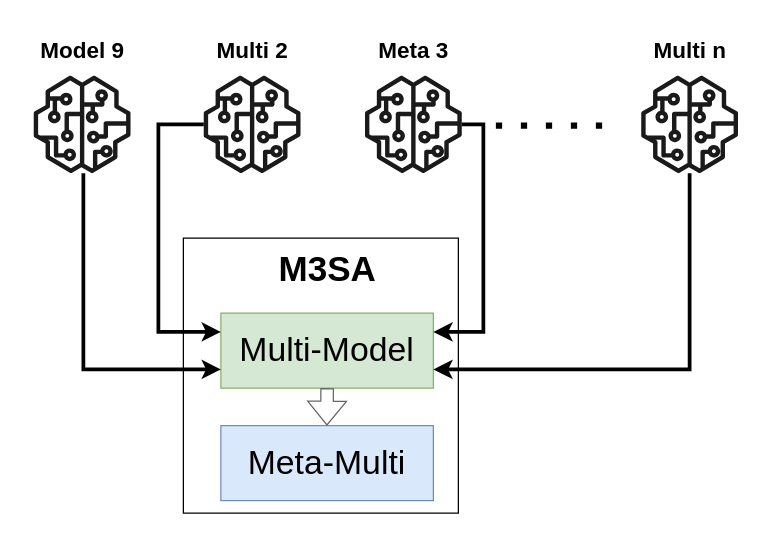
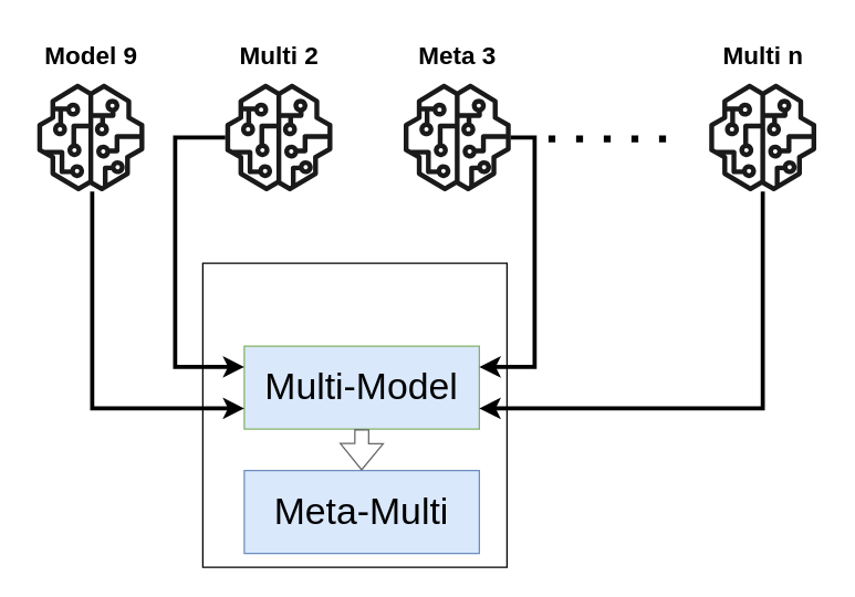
  <mxCell id="0" />
  <mxCell id="1" parent="0" />
  <mxCell id="2" value="" style="group" vertex="1" connectable="0" parent="1"><mxGeometry x="156" y="20" width="90" height="118" as="geometry" /></mxCell>
  <mxCell id="3" value="" style="sketch=0;outlineConnect=0;fontColor=#ffffff;fillColor=#1A1A1A;strokeColor=#006EAF;dashed=0;verticalLabelPosition=bottom;verticalAlign=top;align=center;html=1;fontSize=12;fontStyle=0;aspect=fixed;pointerEvents=1;shape=mxgraph.aws4.sagemaker_model;" vertex="1" parent="2"><mxGeometry x="6" y="40" width="78" height="78" as="geometry" /></mxCell>
  <mxCell id="4" value="&lt;font style=&quot;font-size: 18px;&quot;&gt;&lt;b&gt;Multi 2&lt;/b&gt;&lt;/font&gt;" style="text;html=1;align=center;verticalAlign=middle;resizable=0;points=[];autosize=1;strokeColor=none;fillColor=none;" vertex="1" parent="2"><mxGeometry width="90" height="40" as="geometry" /></mxCell>
  <mxCell id="5" value="" style="group" vertex="1" connectable="0" parent="1"><mxGeometry x="20" y="20" width="90" height="118" as="geometry" /></mxCell>
  <mxCell id="6" value="" style="sketch=0;outlineConnect=0;fontColor=#ffffff;fillColor=#1A1A1A;strokeColor=#2D7600;dashed=0;verticalLabelPosition=bottom;verticalAlign=top;align=center;html=1;fontSize=12;fontStyle=0;aspect=fixed;pointerEvents=1;shape=mxgraph.aws4.sagemaker_model;" vertex="1" parent="5"><mxGeometry x="6" y="40" width="78" height="78" as="geometry" /></mxCell>
  <mxCell id="7" value="&lt;font style=&quot;font-size: 18px;&quot;&gt;&lt;b&gt;Model 9&lt;/b&gt;&lt;/font&gt;" style="text;html=1;align=center;verticalAlign=middle;resizable=0;points=[];autosize=1;strokeColor=none;fillColor=none;" vertex="1" parent="5"><mxGeometry width="90" height="40" as="geometry" /></mxCell>
  <mxCell id="8" value="" style="group" vertex="1" connectable="0" parent="1"><mxGeometry x="285" y="20" width="90" height="118" as="geometry" /></mxCell>
  <mxCell id="9" value="" style="sketch=0;outlineConnect=0;fontColor=#ffffff;fillColor=#1A1A1A;strokeColor=#6F0000;dashed=0;verticalLabelPosition=bottom;verticalAlign=top;align=center;html=1;fontSize=12;fontStyle=0;aspect=fixed;pointerEvents=1;shape=mxgraph.aws4.sagemaker_model;" vertex="1" parent="8"><mxGeometry x="6" y="40" width="78" height="78" as="geometry" /></mxCell>
  <mxCell id="10" value="&lt;font style=&quot;font-size: 18px;&quot;&gt;&lt;b&gt;Meta 3&lt;/b&gt;&lt;/font&gt;" style="text;html=1;align=center;verticalAlign=middle;resizable=0;points=[];autosize=1;strokeColor=none;fillColor=none;" vertex="1" parent="8"><mxGeometry width="90" height="40" as="geometry" /></mxCell>
  <mxCell id="11" value="" style="endArrow=none;dashed=1;html=1;dashPattern=1 3;strokeWidth=5;rounded=0;" edge="1" parent="1"><mxGeometry width="50" height="50" relative="1" as="geometry"><mxPoint x="396" y="100" as="sourcePoint" /><mxPoint x="496" y="100" as="targetPoint" /></mxGeometry></mxCell>
  <mxCell id="12" value="" style="group" vertex="1" connectable="0" parent="1"><mxGeometry x="506" y="20" width="90" height="118" as="geometry" /></mxCell>
  <mxCell id="13" value="" style="sketch=0;outlineConnect=0;fontColor=#ffffff;fillColor=#1A1A1A;strokeColor=#3A5431;dashed=0;verticalLabelPosition=bottom;verticalAlign=top;align=center;html=1;fontSize=12;fontStyle=0;aspect=fixed;pointerEvents=1;shape=mxgraph.aws4.sagemaker_model;" vertex="1" parent="12"><mxGeometry x="6" y="40" width="78" height="78" as="geometry" /></mxCell>
  <mxCell id="14" value="&lt;b style=&quot;border-color: var(--border-color); font-size: 18px;&quot;&gt;Multi n&lt;/b&gt;" style="text;html=1;align=center;verticalAlign=middle;resizable=0;points=[];autosize=1;strokeColor=none;fillColor=none;" vertex="1" parent="12"><mxGeometry width="90" height="40" as="geometry" /></mxCell>
  <mxCell id="15" value="" style="rounded=0;whiteSpace=wrap;html=1;labelBackgroundColor=default;" vertex="1" parent="1"><mxGeometry x="146" y="190" width="220" height="220" as="geometry" /></mxCell>
- <mxCell id="16" value="&lt;b style=&quot;border-color: var(--border-color); font-size: 28px;&quot;&gt;M3SA&lt;/b&gt;" style="text;html=1;align=center;verticalAlign=middle;resizable=0;points=[];autosize=1;strokeColor=none;fillColor=none;strokeWidth=4;fontSize=28;" vertex="1" parent="1"><mxGeometry x="211" y="190" width="100" height="50" as="geometry" /></mxCell>
- <mxCell id="17" value="&lt;font style=&quot;font-size: 27px;&quot;&gt;Multi-Model&lt;/font&gt;" style="rounded=0;whiteSpace=wrap;html=1;fillColor=#d5e8d4;strokeColor=#82b366;" vertex="1" parent="1"><mxGeometry x="176" y="250" width="170" height="60" as="geometry" /></mxCell>
+ <mxCell id="17" value="&lt;font style=&quot;font-size: 27px;&quot;&gt;Multi-Model&lt;/font&gt;" style="rounded=0;whiteSpace=wrap;html=1;fillColor=#dae8fc;strokeColor=#82b366;" vertex="1" parent="1"><mxGeometry x="176" y="250" width="170" height="60" as="geometry" /></mxCell>
  <mxCell id="18" value="&lt;font style=&quot;font-size: 27px;&quot;&gt;Meta-Multi&lt;/font&gt;" style="rounded=0;whiteSpace=wrap;html=1;fillColor=#dae8fc;strokeColor=#6c8ebf;" vertex="1" parent="1"><mxGeometry x="176" y="340" width="170" height="60" as="geometry" /></mxCell>
  <mxCell id="19" style="edgeStyle=orthogonalEdgeStyle;rounded=0;orthogonalLoop=1;jettySize=auto;html=1;entryX=0;entryY=0.75;entryDx=0;entryDy=0;strokeWidth=3;" edge="1" parent="1" source="6" target="17"><mxGeometry relative="1" as="geometry"><mxPoint x="186" y="300" as="targetPoint" /><Array as="points"><mxPoint x="66" y="295" /></Array></mxGeometry></mxCell>
  <mxCell id="20" style="edgeStyle=orthogonalEdgeStyle;rounded=0;orthogonalLoop=1;jettySize=auto;html=1;entryX=0;entryY=0.25;entryDx=0;entryDy=0;strokeWidth=3;" edge="1" parent="1" source="3" target="17"><mxGeometry relative="1" as="geometry"><Array as="points"><mxPoint x="126" y="99" /><mxPoint x="126" y="265" /></Array></mxGeometry></mxCell>
  <mxCell id="21" style="edgeStyle=orthogonalEdgeStyle;rounded=0;orthogonalLoop=1;jettySize=auto;html=1;entryX=1;entryY=0.25;entryDx=0;entryDy=0;strokeWidth=3;" edge="1" parent="1" source="9" target="17"><mxGeometry relative="1" as="geometry"><Array as="points"><mxPoint x="386" y="99" /><mxPoint x="386" y="265" /></Array></mxGeometry></mxCell>
  <mxCell id="22" style="edgeStyle=orthogonalEdgeStyle;rounded=0;orthogonalLoop=1;jettySize=auto;html=1;entryX=1;entryY=0.75;entryDx=0;entryDy=0;strokeWidth=3;" edge="1" parent="1" source="13" target="17"><mxGeometry relative="1" as="geometry"><Array as="points"><mxPoint x="551" y="295" /></Array></mxGeometry></mxCell>
  <mxCell id="23" value="" style="shape=flexArrow;endArrow=classic;html=1;rounded=0;fillColor=none;exitX=0.5;exitY=1;exitDx=0;exitDy=0;strokeColor=#666666;" edge="1" parent="1" source="17"><mxGeometry width="50" height="50" relative="1" as="geometry"><mxPoint x="260.86" y="320" as="sourcePoint" /><mxPoint x="260.86" y="340" as="targetPoint" /></mxGeometry></mxCell>
